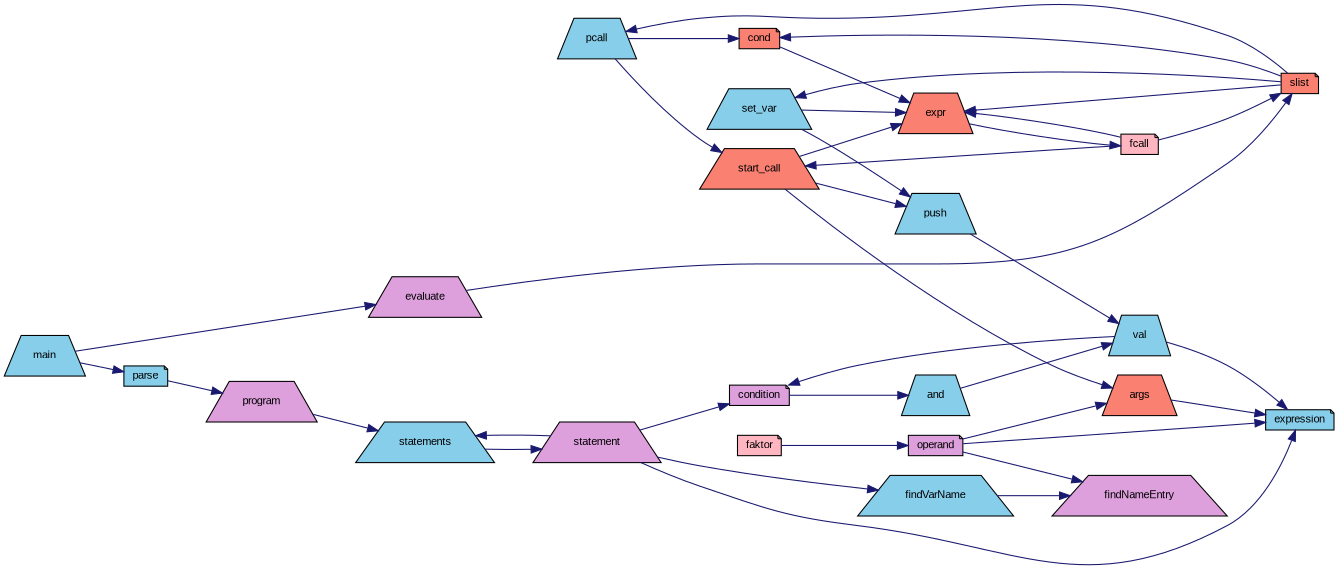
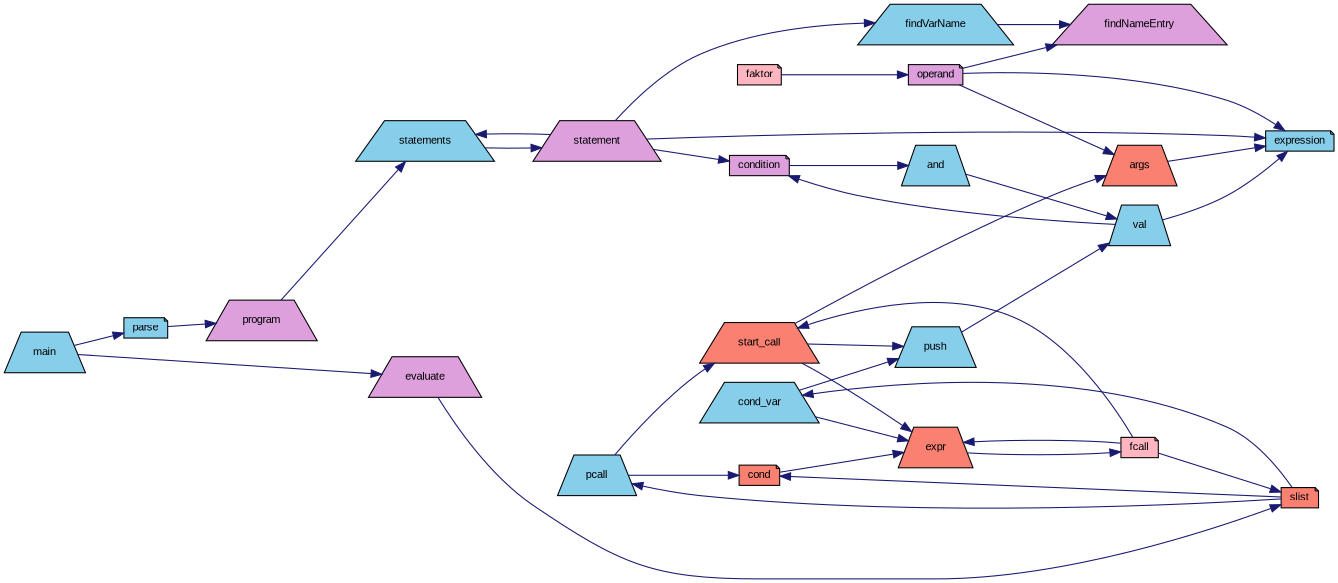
  digraph {
    fontname="Liberation Sans"
    rankdir=RL
    node [color=black fillcolor=skyblue fontname="Liberation Sans" fontsize=10 shape=trapezium style=filled]
    edge [color=midnightblue dir=back fontname="Liberation Sans" fontsize=10 labelfontname="LiberationSans-Regular.ttf" labelfontsize=10 style=solid]
    n1 [fillcolor=plum fontcolor=black height=0.2 label=findNameEntry width=0.4]
    n2 [height=0.2 label=findVarName width=0.4]
    n3 [fillcolor=plum height=0.2 label=operand shape=note width=0.4]
    n4 [fillcolor=plum height=0.2 label=statement width=0.4]
    n5 [fillcolor=lightpink height=0.2 label=faktor shape=note width=0.4]
    n6 [height=0.2 label=statements width=0.4]
    n7 [fillcolor=plum height=0.2 label=program width=0.4]
    n8 [height=0.2 label=parse shape=note width=0.4]
    n9 [height=0.2 label=main width=0.4]
    n10 [height=0.2 label=expression shape=note width=0.4]
    n11 [fillcolor=salmon height=0.2 label=args width=0.4]
    n12 [height=0.2 label=val width=0.4]
    n13 [fillcolor=salmon height=0.2 label=start_call width=0.4]
    n14 [height=0.2 label=and width=0.4]
    n15 [height=0.2 label=push width=0.4]
    n16 [fillcolor=lightpink height=0.2 label=fcall shape=note width=0.4]
    n17 [height=0.2 label=pcall width=0.4]
    n18 [fillcolor=salmon height=0.2 label=expr width=0.4]
    n19 [fillcolor=salmon height=0.2 label=slist shape=note width=0.4]
    n20 [fillcolor=salmon height=0.2 label=cond shape=note width=0.4]
-   n21 [height=0.2 label=set_var width=0.4]
+   n21 [height=0.2 label=cond_var width=0.4]
    n22 [fillcolor=plum height=0.2 label=evaluate width=0.4]
    n23 [fillcolor=plum height=0.2 label=condition shape=note width=0.4]
    n1 -> n2
    n1 -> n3
    n2 -> n4
    n3 -> n5
    n4 -> n6
    n6 -> n4
    n6 -> n7
    n7 -> n8
    n8 -> n9
    n10 -> n3
    n10 -> n4
    n10 -> n11
    n10 -> n12
    n11 -> n3
    n11 -> n13
    n12 -> n14
    n12 -> n15
    n13 -> n16
    n13 -> n17
    n14 -> n23
    n15 -> n13
    n15 -> n21
    n16 -> n18
    n17 -> n19
    n18 -> n13
    n18 -> n16
-   n18 -> n19
    n18 -> n20
    n18 -> n21
    n19 -> n16
    n19 -> n22
    n20 -> n17
    n20 -> n19
    n21 -> n19
    n22 -> n9
    n23 -> n4
    n23 -> n12
  }
